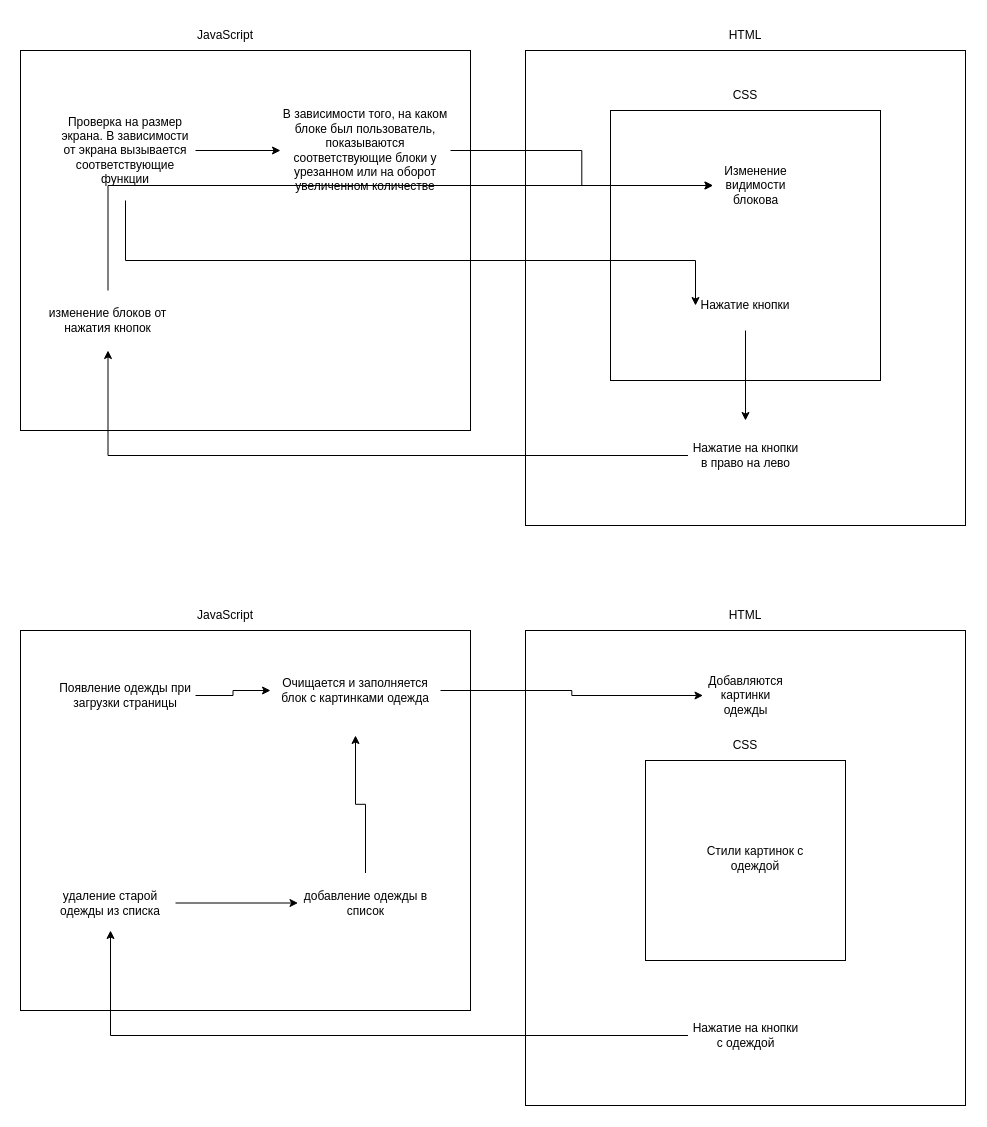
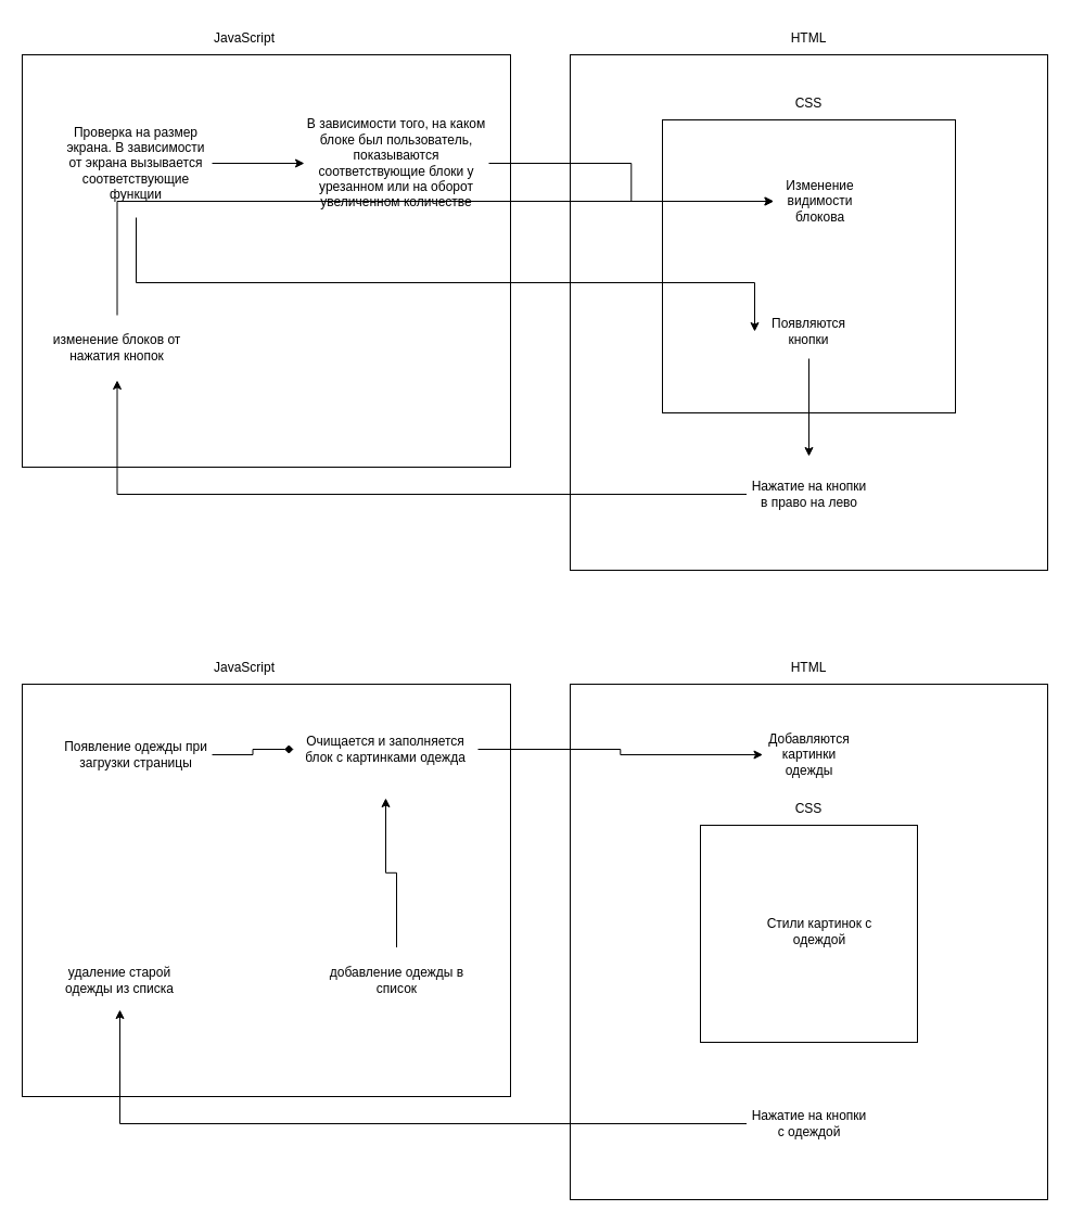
  <mxCell id="0" />
  <mxCell id="1" parent="0" />
  <mxCell id="2" value="" style="rounded=0;whiteSpace=wrap;html=1;" vertex="1" parent="1"><mxGeometry x="525" y="50" width="440" height="475" as="geometry" /></mxCell>
  <mxCell id="3" value="" style="whiteSpace=wrap;html=1;aspect=fixed;" vertex="1" parent="1"><mxGeometry x="610" y="110" width="270" height="270" as="geometry" /></mxCell>
  <mxCell id="4" value="" style="rounded=0;whiteSpace=wrap;html=1;" vertex="1" parent="1"><mxGeometry x="20" y="50" width="450" height="380" as="geometry" /></mxCell>
  <mxCell id="5" value="JavaScript" style="text;html=1;align=center;verticalAlign=middle;whiteSpace=wrap;rounded=0;" vertex="1" parent="1"><mxGeometry x="195" y="20" width="60" height="30" as="geometry" /></mxCell>
  <mxCell id="6" style="edgeStyle=orthogonalEdgeStyle;rounded=0;orthogonalLoop=1;jettySize=auto;html=1;exitX=1;exitY=0.5;exitDx=0;exitDy=0;entryX=0;entryY=0.5;entryDx=0;entryDy=0;" edge="1" parent="1" source="8" target="11"><mxGeometry relative="1" as="geometry" /></mxCell>
  <mxCell id="7" style="edgeStyle=orthogonalEdgeStyle;rounded=0;orthogonalLoop=1;jettySize=auto;html=1;exitX=0.5;exitY=1;exitDx=0;exitDy=0;entryX=0;entryY=0.5;entryDx=0;entryDy=0;" edge="1" parent="1" source="8" target="14"><mxGeometry relative="1" as="geometry"><Array as="points"><mxPoint x="125" y="260" /><mxPoint x="695" y="260" /></Array></mxGeometry></mxCell>
  <mxCell id="8" value="Проверка на размер экрана. В зависимости от экрана вызывается соответствующие функции" style="text;html=1;align=center;verticalAlign=middle;whiteSpace=wrap;rounded=0;" vertex="1" parent="1"><mxGeometry x="55" y="100" width="140" height="100" as="geometry" /></mxCell>
  <mxCell id="9" value="Изменение видимости блокова" style="text;html=1;align=center;verticalAlign=middle;whiteSpace=wrap;rounded=0;" vertex="1" parent="1"><mxGeometry x="712.5" y="157.5" width="85" height="55" as="geometry" /></mxCell>
  <mxCell id="10" style="edgeStyle=orthogonalEdgeStyle;rounded=0;orthogonalLoop=1;jettySize=auto;html=1;exitX=1;exitY=0.5;exitDx=0;exitDy=0;" edge="1" parent="1" source="11" target="9"><mxGeometry relative="1" as="geometry" /></mxCell>
  <mxCell id="11" value="В зависимости того, на каком блоке был пользователь, показываются соответствующие блоки у урезанном или на оборот увеличенном количестве" style="text;html=1;align=center;verticalAlign=middle;whiteSpace=wrap;rounded=0;" vertex="1" parent="1"><mxGeometry x="280" y="70" width="170" height="160" as="geometry" /></mxCell>
  <mxCell id="12" value="CSS" style="text;html=1;align=center;verticalAlign=middle;whiteSpace=wrap;rounded=0;" vertex="1" parent="1"><mxGeometry x="715" y="80" width="60" height="30" as="geometry" /></mxCell>
  <mxCell id="13" style="edgeStyle=orthogonalEdgeStyle;rounded=0;orthogonalLoop=1;jettySize=auto;html=1;exitX=0.5;exitY=1;exitDx=0;exitDy=0;" edge="1" parent="1" source="14" target="16"><mxGeometry relative="1" as="geometry" /></mxCell>
- <mxCell id="14" value="Нажатие кнопки" style="text;html=1;align=center;verticalAlign=middle;whiteSpace=wrap;rounded=0;" vertex="1" parent="1"><mxGeometry x="695" y="280" width="100" height="50" as="geometry" /></mxCell>
+ <mxCell id="14" value="Появляются кнопки" style="text;html=1;align=center;verticalAlign=middle;whiteSpace=wrap;rounded=0;" vertex="1" parent="1"><mxGeometry x="695" y="280" width="100" height="50" as="geometry" /></mxCell>
  <mxCell id="15" style="edgeStyle=orthogonalEdgeStyle;rounded=0;orthogonalLoop=1;jettySize=auto;html=1;exitX=0;exitY=0.5;exitDx=0;exitDy=0;entryX=0.5;entryY=1;entryDx=0;entryDy=0;" edge="1" parent="1" source="16" target="18"><mxGeometry relative="1" as="geometry" /></mxCell>
  <mxCell id="16" value="Нажатие на кнопки в право на лево" style="text;html=1;align=center;verticalAlign=middle;whiteSpace=wrap;rounded=0;" vertex="1" parent="1"><mxGeometry x="687.5" y="420" width="115" height="70" as="geometry" /></mxCell>
  <mxCell id="17" style="edgeStyle=orthogonalEdgeStyle;rounded=0;orthogonalLoop=1;jettySize=auto;html=1;exitX=0.5;exitY=0;exitDx=0;exitDy=0;entryX=0;entryY=0.5;entryDx=0;entryDy=0;" edge="1" parent="1" source="18" target="9"><mxGeometry relative="1" as="geometry" /></mxCell>
  <mxCell id="18" value="изменение блоков от нажатия кнопок" style="text;html=1;align=center;verticalAlign=middle;whiteSpace=wrap;rounded=0;" vertex="1" parent="1"><mxGeometry x="40" y="290" width="135" height="60" as="geometry" /></mxCell>
  <mxCell id="19" value="HTML" style="text;html=1;align=center;verticalAlign=middle;whiteSpace=wrap;rounded=0;" vertex="1" parent="1"><mxGeometry x="715" y="20" width="60" height="30" as="geometry" /></mxCell>
  <mxCell id="20" value="" style="rounded=0;whiteSpace=wrap;html=1;" vertex="1" parent="1"><mxGeometry x="525" y="630" width="440" height="475" as="geometry" /></mxCell>
  <mxCell id="21" value="" style="whiteSpace=wrap;html=1;aspect=fixed;" vertex="1" parent="1"><mxGeometry x="645" y="760" width="200" height="200" as="geometry" /></mxCell>
  <mxCell id="22" value="" style="rounded=0;whiteSpace=wrap;html=1;" vertex="1" parent="1"><mxGeometry x="20" y="630" width="450" height="380" as="geometry" /></mxCell>
  <mxCell id="23" value="JavaScript" style="text;html=1;align=center;verticalAlign=middle;whiteSpace=wrap;rounded=0;" vertex="1" parent="1"><mxGeometry x="195" y="600" width="60" height="30" as="geometry" /></mxCell>
- <mxCell id="24" style="edgeStyle=orthogonalEdgeStyle;rounded=0;orthogonalLoop=1;jettySize=auto;html=1;exitX=1;exitY=0.5;exitDx=0;exitDy=0;entryX=0;entryY=0.5;entryDx=0;entryDy=0;" edge="1" parent="1" source="25" target="28"><mxGeometry relative="1" as="geometry" /></mxCell>
+ <mxCell id="24" style="edgeStyle=orthogonalEdgeStyle;rounded=0;orthogonalLoop=1;jettySize=auto;html=1;exitX=1;exitY=0.5;exitDx=0;exitDy=0;entryX=0;entryY=0.5;entryDx=0;entryDy=0;endArrow=diamond;" edge="1" parent="1" source="25" target="28"><mxGeometry relative="1" as="geometry" /></mxCell>
  <mxCell id="25" value="Появление одежды при загрузки страницы" style="text;html=1;align=center;verticalAlign=middle;whiteSpace=wrap;rounded=0;" vertex="1" parent="1"><mxGeometry x="55" y="645" width="140" height="100" as="geometry" /></mxCell>
  <mxCell id="26" value="Добавляются картинки одежды" style="text;html=1;align=center;verticalAlign=middle;whiteSpace=wrap;rounded=0;" vertex="1" parent="1"><mxGeometry x="702.5" y="667.5" width="85" height="55" as="geometry" /></mxCell>
  <mxCell id="27" style="edgeStyle=orthogonalEdgeStyle;rounded=0;orthogonalLoop=1;jettySize=auto;html=1;exitX=1;exitY=0.5;exitDx=0;exitDy=0;" edge="1" parent="1" source="28" target="26"><mxGeometry relative="1" as="geometry" /></mxCell>
  <mxCell id="28" value="Очищается и заполняется блок с картинками одежда" style="text;html=1;align=center;verticalAlign=middle;whiteSpace=wrap;rounded=0;" vertex="1" parent="1"><mxGeometry x="270" y="645" width="170" height="90" as="geometry" /></mxCell>
  <mxCell id="29" value="CSS" style="text;html=1;align=center;verticalAlign=middle;whiteSpace=wrap;rounded=0;" vertex="1" parent="1"><mxGeometry x="715" y="730" width="60" height="30" as="geometry" /></mxCell>
  <mxCell id="30" value="Стили картинок с одеждой" style="text;html=1;align=center;verticalAlign=middle;whiteSpace=wrap;rounded=0;" vertex="1" parent="1"><mxGeometry x="705" y="832.5" width="100" height="50" as="geometry" /></mxCell>
  <mxCell id="31" style="edgeStyle=orthogonalEdgeStyle;rounded=0;orthogonalLoop=1;jettySize=auto;html=1;exitX=0;exitY=0.5;exitDx=0;exitDy=0;entryX=0.5;entryY=1;entryDx=0;entryDy=0;" edge="1" parent="1" source="32" target="37"><mxGeometry relative="1" as="geometry" /></mxCell>
  <mxCell id="32" value="Нажатие на кнопки c одеждой" style="text;html=1;align=center;verticalAlign=middle;whiteSpace=wrap;rounded=0;" vertex="1" parent="1"><mxGeometry x="687.5" y="1000" width="115" height="70" as="geometry" /></mxCell>
  <mxCell id="33" style="edgeStyle=orthogonalEdgeStyle;rounded=0;orthogonalLoop=1;jettySize=auto;html=1;exitX=0.5;exitY=0;exitDx=0;exitDy=0;" edge="1" parent="1" source="34" target="28"><mxGeometry relative="1" as="geometry" /></mxCell>
  <mxCell id="34" value="добавление одежды в список" style="text;html=1;align=center;verticalAlign=middle;whiteSpace=wrap;rounded=0;" vertex="1" parent="1"><mxGeometry x="297.5" y="872.5" width="135" height="60" as="geometry" /></mxCell>
  <mxCell id="35" value="HTML" style="text;html=1;align=center;verticalAlign=middle;whiteSpace=wrap;rounded=0;" vertex="1" parent="1"><mxGeometry x="715" y="600" width="60" height="30" as="geometry" /></mxCell>
- <mxCell id="36" style="edgeStyle=orthogonalEdgeStyle;rounded=0;orthogonalLoop=1;jettySize=auto;html=1;exitX=1;exitY=0.5;exitDx=0;exitDy=0;" edge="1" parent="1" source="37" target="34"><mxGeometry relative="1" as="geometry" /></mxCell>
  <mxCell id="37" value="удаление старой одежды из списка" style="text;html=1;align=center;verticalAlign=middle;whiteSpace=wrap;rounded=0;" vertex="1" parent="1"><mxGeometry x="45" y="875" width="130" height="55" as="geometry" /></mxCell>
